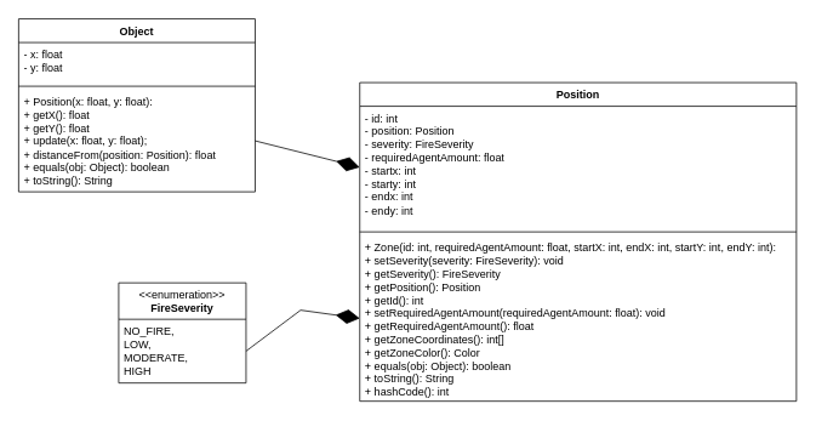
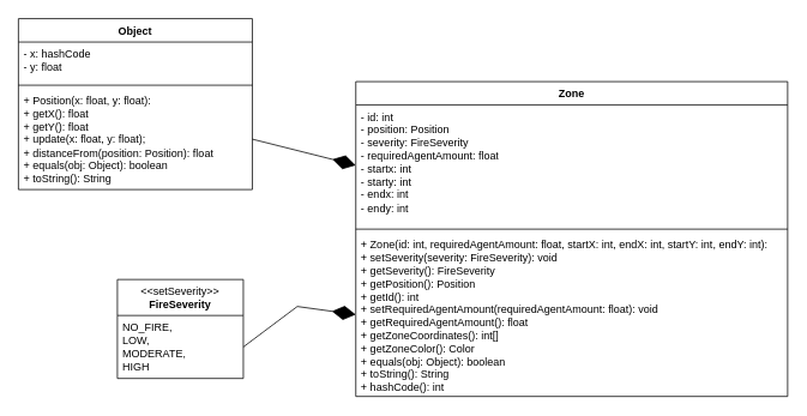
  <mxCell id="0" />
  <mxCell id="1" parent="0" />
  <mxCell id="2" value="Object" style="swimlane;fontStyle=1;align=center;verticalAlign=top;childLayout=stackLayout;horizontal=1;startSize=26;horizontalStack=0;resizeParent=1;resizeParentMax=0;resizeLast=0;collapsible=1;marginBottom=0;whiteSpace=wrap;html=1;" parent="1" vertex="1"><mxGeometry x="20" y="20" width="260" height="190" as="geometry" /></mxCell>
- <mxCell id="3" value="- x: float&lt;div&gt;- y: float&lt;br&gt;&lt;div&gt;&lt;br&gt;&lt;/div&gt;&lt;/div&gt;" style="text;strokeColor=none;fillColor=none;align=left;verticalAlign=top;spacingLeft=4;spacingRight=4;overflow=hidden;rotatable=0;points=[[0,0.5],[1,0.5]];portConstraint=eastwest;whiteSpace=wrap;html=1;" parent="2" vertex="1"><mxGeometry y="26" width="260" height="44" as="geometry" /></mxCell>
+ <mxCell id="3" value="- x: hashCode&lt;div&gt;- y: float&lt;br&gt;&lt;div&gt;&lt;br&gt;&lt;/div&gt;&lt;/div&gt;" style="text;strokeColor=none;fillColor=none;align=left;verticalAlign=top;spacingLeft=4;spacingRight=4;overflow=hidden;rotatable=0;points=[[0,0.5],[1,0.5]];portConstraint=eastwest;whiteSpace=wrap;html=1;" parent="2" vertex="1"><mxGeometry y="26" width="260" height="44" as="geometry" /></mxCell>
  <mxCell id="4" value="" style="line;strokeWidth=1;fillColor=none;align=left;verticalAlign=middle;spacingTop=-1;spacingLeft=3;spacingRight=3;rotatable=0;labelPosition=right;points=[];portConstraint=eastwest;strokeColor=inherit;" parent="2" vertex="1"><mxGeometry y="70" width="260" height="8" as="geometry" /></mxCell>
  <mxCell id="5" value="+ Position(x: float, y: float):&lt;div&gt;+ getX(): float&lt;/div&gt;&lt;div&gt;+ getY(): float&lt;/div&gt;&lt;div&gt;+ update(x: float, y: float);&lt;/div&gt;&lt;div&gt;+ distanceFrom(position: Position): float&lt;/div&gt;&lt;div&gt;+ equals(obj: Object): boolean&lt;/div&gt;&lt;div&gt;+ toString(): String&lt;/div&gt;" style="text;strokeColor=none;fillColor=none;align=left;verticalAlign=top;spacingLeft=4;spacingRight=4;overflow=hidden;rotatable=0;points=[[0,0.5],[1,0.5]];portConstraint=eastwest;whiteSpace=wrap;html=1;" parent="2" vertex="1"><mxGeometry y="78" width="260" height="112" as="geometry" /></mxCell>
- <mxCell id="6" value="Position" style="swimlane;fontStyle=1;align=center;verticalAlign=top;childLayout=stackLayout;horizontal=1;startSize=26;horizontalStack=0;resizeParent=1;resizeParentMax=0;resizeLast=0;collapsible=1;marginBottom=0;whiteSpace=wrap;html=1;" parent="1" vertex="1"><mxGeometry x="395" y="90" width="480" height="350" as="geometry" /></mxCell>
+ <mxCell id="6" value="Zone" style="swimlane;fontStyle=1;align=center;verticalAlign=top;childLayout=stackLayout;horizontal=1;startSize=26;horizontalStack=0;resizeParent=1;resizeParentMax=0;resizeLast=0;collapsible=1;marginBottom=0;whiteSpace=wrap;html=1;" parent="1" vertex="1"><mxGeometry x="395" y="90" width="480" height="350" as="geometry" /></mxCell>
  <mxCell id="7" value="&lt;div&gt;- id: int&lt;/div&gt;- position: Position&lt;div&gt;- severity: FireSeverity&amp;nbsp;&lt;/div&gt;&lt;div&gt;- requiredAgentAmount: float&lt;/div&gt;&lt;div&gt;- startx: int&amp;nbsp;&lt;/div&gt;&lt;div&gt;- starty: int&amp;nbsp;&lt;/div&gt;&lt;div&gt;- endx: int&amp;nbsp;&lt;/div&gt;&lt;div&gt;- endy: int&amp;nbsp;&lt;/div&gt;&lt;div&gt;&lt;br&gt;&lt;/div&gt;" style="text;strokeColor=none;fillColor=none;align=left;verticalAlign=top;spacingLeft=4;spacingRight=4;overflow=hidden;rotatable=0;points=[[0,0.5],[1,0.5]];portConstraint=eastwest;whiteSpace=wrap;html=1;" parent="6" vertex="1"><mxGeometry y="26" width="480" height="134" as="geometry" /></mxCell>
  <mxCell id="8" value="" style="line;strokeWidth=1;fillColor=none;align=left;verticalAlign=middle;spacingTop=-1;spacingLeft=3;spacingRight=3;rotatable=0;labelPosition=right;points=[];portConstraint=eastwest;strokeColor=inherit;" parent="6" vertex="1"><mxGeometry y="160" width="480" height="8" as="geometry" /></mxCell>
  <mxCell id="9" value="+ Zone(id: int, requiredAgentAmount: float, startX: int, endX: int, startY: int, endY: int):&lt;div&gt;&lt;div&gt;+ setSeverity(severity: FireSeverity): void&lt;/div&gt;&lt;div&gt;+ getSeverity(): FireSeverity&lt;/div&gt;&lt;div&gt;+ getPosition(): Position&lt;/div&gt;&lt;div&gt;+ getId(): int&lt;/div&gt;&lt;div&gt;+ setRequiredAgentAmount(requiredAgentAmount: float): void&lt;/div&gt;&lt;div&gt;+ getRequiredAgentAmount(): float&lt;/div&gt;&lt;div&gt;+ getZoneCoordinates(): int[]&lt;/div&gt;&lt;div&gt;+ getZoneColor(): Color&lt;/div&gt;&lt;div&gt;+ equals(obj: Object): boolean&lt;/div&gt;&lt;div&gt;+ toString(): String&lt;/div&gt;&lt;/div&gt;&lt;div&gt;+ hashCode(): int&lt;/div&gt;" style="text;strokeColor=none;fillColor=none;align=left;verticalAlign=top;spacingLeft=4;spacingRight=4;overflow=hidden;rotatable=0;points=[[0,0.5],[1,0.5]];portConstraint=eastwest;whiteSpace=wrap;html=1;" parent="6" vertex="1"><mxGeometry y="168" width="480" height="182" as="geometry" /></mxCell>
- <mxCell id="10" value="&amp;lt;&amp;lt;enumeration&amp;gt;&amp;gt;&lt;br&gt;&lt;b&gt;FireSeverity&lt;/b&gt;" style="swimlane;fontStyle=0;align=center;verticalAlign=top;childLayout=stackLayout;horizontal=1;startSize=40;horizontalStack=0;resizeParent=1;resizeParentMax=0;resizeLast=0;collapsible=0;marginBottom=0;html=1;whiteSpace=wrap;" parent="1" vertex="1"><mxGeometry x="130" y="310" width="140" height="110" as="geometry" /></mxCell>
+ <mxCell id="10" value="&amp;lt;&amp;lt;setSeverity&amp;gt;&amp;gt;&lt;br&gt;&lt;b&gt;FireSeverity&lt;/b&gt;" style="swimlane;fontStyle=0;align=center;verticalAlign=top;childLayout=stackLayout;horizontal=1;startSize=40;horizontalStack=0;resizeParent=1;resizeParentMax=0;resizeLast=0;collapsible=0;marginBottom=0;html=1;whiteSpace=wrap;" parent="1" vertex="1"><mxGeometry x="130" y="310" width="140" height="110" as="geometry" /></mxCell>
  <mxCell id="11" value="NO_FIRE,&lt;div&gt;LOW,&lt;/div&gt;&lt;div&gt;MODERATE,&lt;/div&gt;&lt;div&gt;HIGH&lt;/div&gt;" style="text;html=1;strokeColor=none;fillColor=none;align=left;verticalAlign=middle;spacingLeft=4;spacingRight=4;overflow=hidden;rotatable=0;points=[[0,0.5],[1,0.5]];portConstraint=eastwest;whiteSpace=wrap;" parent="10" vertex="1"><mxGeometry y="40" width="140" height="70" as="geometry" /></mxCell>
  <mxCell id="12" value="" style="endArrow=diamondThin;endFill=1;endSize=24;html=1;rounded=0;exitX=1;exitY=0.5;exitDx=0;exitDy=0;entryX=0;entryY=0.5;entryDx=0;entryDy=0;" parent="1" source="5" target="7" edge="1"><mxGeometry width="160" relative="1" as="geometry"><mxPoint x="393" y="159" as="sourcePoint" /><mxPoint x="123" y="223" as="targetPoint" /></mxGeometry></mxCell>
  <mxCell id="13" value="" style="endArrow=diamondThin;endFill=1;endSize=24;html=1;rounded=0;exitX=1;exitY=0.5;exitDx=0;exitDy=0;entryX=0;entryY=0.5;entryDx=0;entryDy=0;" parent="1" source="11" target="9" edge="1"><mxGeometry width="160" relative="1" as="geometry"><mxPoint x="-37" y="20" as="sourcePoint" /><mxPoint x="350" y="550" as="targetPoint" /><Array as="points"><mxPoint x="330" y="340" /></Array></mxGeometry></mxCell>
